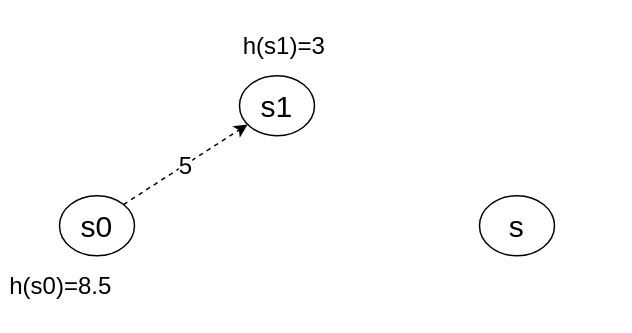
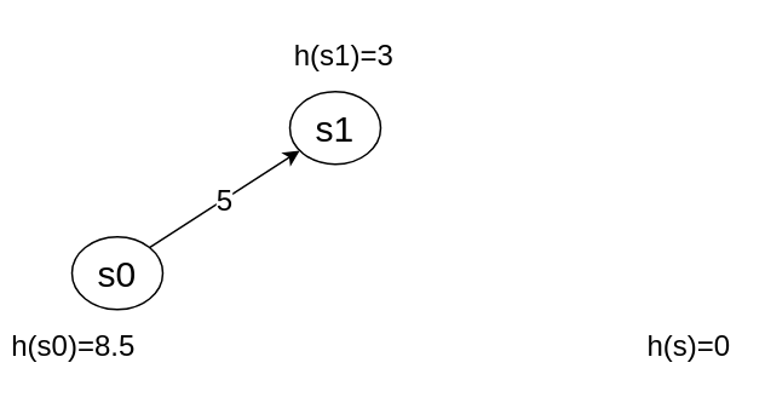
  <mxCell id="0" />
  <mxCell id="1" parent="0" />
  <mxCell id="2" value="s1" style="ellipse;whiteSpace=wrap;html=1;fontSize=20;" vertex="1" parent="1"><mxGeometry x="159" y="50" width="50" height="40" as="geometry" /></mxCell>
  <mxCell id="3" value="s0" style="ellipse;whiteSpace=wrap;html=1;fontSize=20;" vertex="1" parent="1"><mxGeometry x="39" y="130" width="50" height="40" as="geometry" /></mxCell>
- <mxCell id="4" value="s" style="ellipse;whiteSpace=wrap;html=1;fontSize=20;" vertex="1" parent="1"><mxGeometry x="319" y="130" width="50" height="40" as="geometry" /></mxCell>
- <mxCell id="5" value="" style="endArrow=classic;html=1;fontSize=20;exitX=1;exitY=0;exitDx=0;exitDy=0;dashed=1;" edge="1" parent="1" source="3" target="2"><mxGeometry relative="1" as="geometry"><mxPoint x="139" y="220" as="sourcePoint" /><mxPoint x="239" y="220" as="targetPoint" /></mxGeometry></mxCell>
+ <mxCell id="5" value="" style="endArrow=classic;html=1;fontSize=20;exitX=1;exitY=0;exitDx=0;exitDy=0;" edge="1" parent="1" source="3" target="2"><mxGeometry relative="1" as="geometry"><mxPoint x="139" y="220" as="sourcePoint" /><mxPoint x="239" y="220" as="targetPoint" /></mxGeometry></mxCell>
  <mxCell id="6" value="5" style="edgeLabel;resizable=0;html=1;align=center;verticalAlign=middle;fontSize=16;" connectable="0" vertex="1" parent="5"><mxGeometry relative="1" as="geometry" /></mxCell>
  <mxCell id="7" value="h(s0)=8.5" style="text;html=1;strokeColor=none;fillColor=none;align=center;verticalAlign=middle;whiteSpace=wrap;rounded=0;fontSize=16;" vertex="1" parent="1"><mxGeometry x="20" y="180" width="40" height="20" as="geometry" /></mxCell>
  <mxCell id="8" value="h(s1)=3" style="text;html=1;strokeColor=none;fillColor=none;align=center;verticalAlign=middle;whiteSpace=wrap;rounded=0;fontSize=16;" vertex="1" parent="1"><mxGeometry x="169" y="20" width="40" height="20" as="geometry" /></mxCell>
+ <mxCell id="9" value="h(s)=0" style="text;html=1;strokeColor=none;fillColor=none;align=center;verticalAlign=middle;whiteSpace=wrap;rounded=0;fontSize=16;" vertex="1" parent="1"><mxGeometry x="359" y="180" width="40" height="20" as="geometry" /></mxCell>
